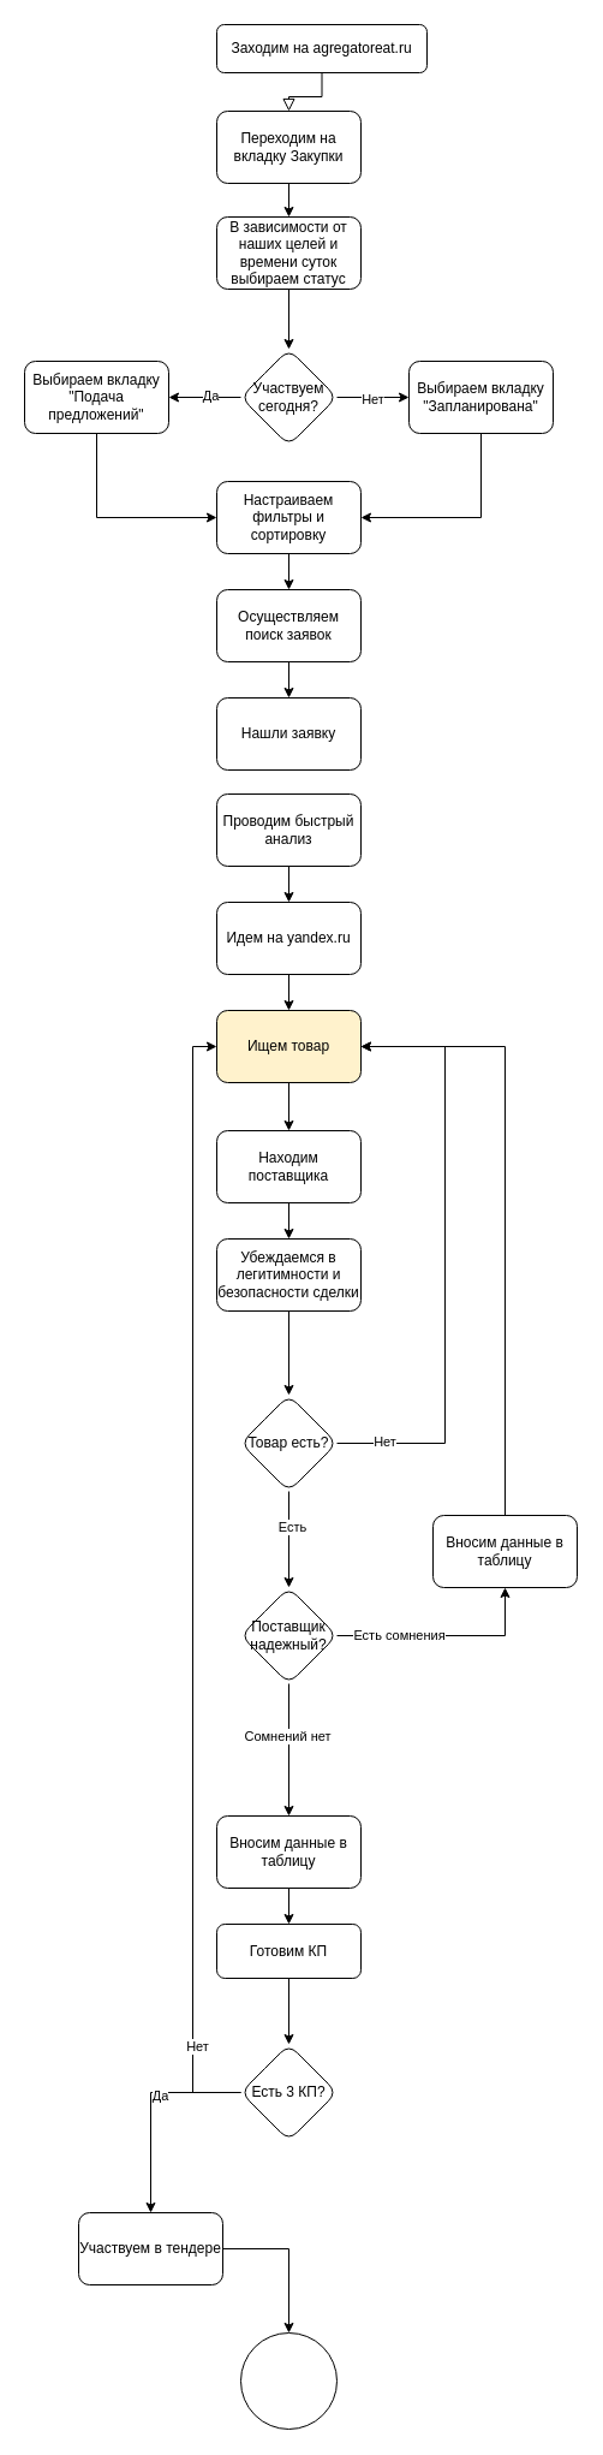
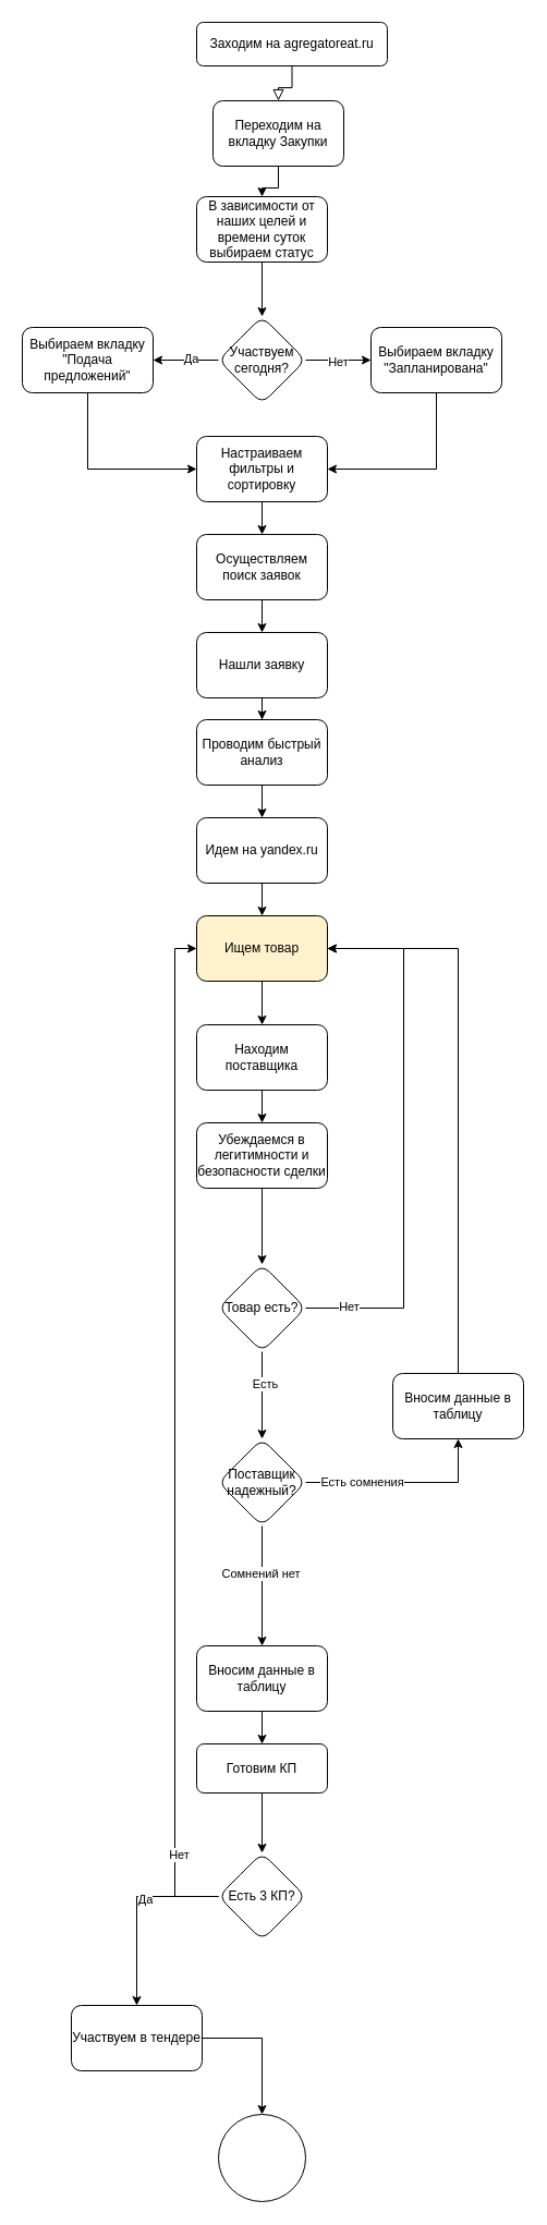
  <mxCell id="0" />
  <mxCell id="1" parent="0" />
  <mxCell id="2" value="" style="rounded=0;html=1;jettySize=auto;orthogonalLoop=1;fontSize=11;endArrow=block;endFill=0;endSize=8;strokeWidth=1;shadow=0;labelBackgroundColor=none;edgeStyle=orthogonalEdgeStyle;entryX=0.5;entryY=0;entryDx=0;entryDy=0;" edge="1" parent="1" source="3" target="5"><mxGeometry relative="1" as="geometry" /></mxCell>
  <mxCell id="3" value="Заходим на agregatoreat.ru" style="rounded=1;whiteSpace=wrap;html=1;fontSize=12;glass=0;strokeWidth=1;shadow=0;" vertex="1" parent="1"><mxGeometry x="180" y="20" width="175" height="40" as="geometry" /></mxCell>
  <mxCell id="4" value="" style="edgeStyle=orthogonalEdgeStyle;rounded=0;orthogonalLoop=1;jettySize=auto;html=1;" edge="1" parent="1" source="5" target="7"><mxGeometry relative="1" as="geometry" /></mxCell>
- <mxCell id="5" value="Переходим на вкладку Закупки" style="rounded=1;whiteSpace=wrap;html=1;" vertex="1" parent="1"><mxGeometry x="180" y="92" width="120" height="60" as="geometry" /></mxCell>
+ <mxCell id="5" value="Переходим на вкладку Закупки" style="rounded=1;whiteSpace=wrap;html=1;" vertex="1" parent="1"><mxGeometry x="195" y="92" width="120" height="60" as="geometry" /></mxCell>
  <mxCell id="6" value="" style="edgeStyle=orthogonalEdgeStyle;rounded=0;orthogonalLoop=1;jettySize=auto;html=1;" edge="1" parent="1" source="7" target="12"><mxGeometry relative="1" as="geometry" /></mxCell>
  <mxCell id="7" value="В зависимости от наших целей и времени суток выбираем статус" style="whiteSpace=wrap;html=1;rounded=1;" vertex="1" parent="1"><mxGeometry x="180" y="180" width="120" height="60" as="geometry" /></mxCell>
  <mxCell id="8" value="" style="edgeStyle=orthogonalEdgeStyle;rounded=0;orthogonalLoop=1;jettySize=auto;html=1;" edge="1" parent="1" source="12" target="14"><mxGeometry relative="1" as="geometry" /></mxCell>
  <mxCell id="9" value="Да" style="edgeLabel;html=1;align=center;verticalAlign=middle;resizable=0;points=[];" vertex="1" connectable="0" parent="8"><mxGeometry x="-0.133" y="-2" relative="1" as="geometry"><mxPoint as="offset" /></mxGeometry></mxCell>
  <mxCell id="10" value="" style="edgeStyle=orthogonalEdgeStyle;rounded=0;orthogonalLoop=1;jettySize=auto;html=1;" edge="1" parent="1" source="12" target="16"><mxGeometry relative="1" as="geometry" /></mxCell>
  <mxCell id="11" value="Нет" style="edgeLabel;html=1;align=center;verticalAlign=middle;resizable=0;points=[];" vertex="1" connectable="0" parent="10"><mxGeometry x="-0.033" y="-1" relative="1" as="geometry"><mxPoint as="offset" /></mxGeometry></mxCell>
  <mxCell id="12" value="Участвуем сегодня?" style="rhombus;whiteSpace=wrap;html=1;rounded=1;" vertex="1" parent="1"><mxGeometry x="200" y="290" width="80" height="80" as="geometry" /></mxCell>
  <mxCell id="13" value="" style="edgeStyle=orthogonalEdgeStyle;rounded=0;orthogonalLoop=1;jettySize=auto;html=1;entryX=0;entryY=0.5;entryDx=0;entryDy=0;exitX=0.5;exitY=1;exitDx=0;exitDy=0;" edge="1" parent="1" source="14" target="18"><mxGeometry relative="1" as="geometry" /></mxCell>
  <mxCell id="14" value="Выбираем вкладку &quot;Подача предложений&quot;" style="whiteSpace=wrap;html=1;rounded=1;" vertex="1" parent="1"><mxGeometry x="20" y="300" width="120" height="60" as="geometry" /></mxCell>
  <mxCell id="15" style="edgeStyle=orthogonalEdgeStyle;rounded=0;orthogonalLoop=1;jettySize=auto;html=1;entryX=1;entryY=0.5;entryDx=0;entryDy=0;exitX=0.5;exitY=1;exitDx=0;exitDy=0;" edge="1" parent="1" source="16" target="18"><mxGeometry relative="1" as="geometry" /></mxCell>
  <mxCell id="16" value="Выбираем вкладку &quot;Запланирована&quot;" style="whiteSpace=wrap;html=1;rounded=1;" vertex="1" parent="1"><mxGeometry x="340" y="300" width="120" height="60" as="geometry" /></mxCell>
  <mxCell id="17" value="" style="edgeStyle=orthogonalEdgeStyle;rounded=0;orthogonalLoop=1;jettySize=auto;html=1;" edge="1" parent="1" source="18" target="20"><mxGeometry relative="1" as="geometry" /></mxCell>
  <mxCell id="18" value="Настраиваем фильтры и сортировку" style="whiteSpace=wrap;html=1;rounded=1;" vertex="1" parent="1"><mxGeometry x="180" y="400" width="120" height="60" as="geometry" /></mxCell>
  <mxCell id="19" value="" style="edgeStyle=orthogonalEdgeStyle;rounded=0;orthogonalLoop=1;jettySize=auto;html=1;" edge="1" parent="1" source="20" target="22"><mxGeometry relative="1" as="geometry" /></mxCell>
  <mxCell id="20" value="Осуществляем поиск заявок" style="whiteSpace=wrap;html=1;rounded=1;" vertex="1" parent="1"><mxGeometry x="180" y="490" width="120" height="60" as="geometry" /></mxCell>
+ <mxCell id="21" value="" style="edgeStyle=orthogonalEdgeStyle;rounded=0;orthogonalLoop=1;jettySize=auto;html=1;" edge="1" parent="1" source="22" target="23"><mxGeometry relative="1" as="geometry" /></mxCell>
  <mxCell id="22" value="Нашли заявку" style="whiteSpace=wrap;html=1;rounded=1;" vertex="1" parent="1"><mxGeometry x="180" y="580" width="120" height="60" as="geometry" /></mxCell>
  <mxCell id="23" value="Проводим быстрый анализ" style="whiteSpace=wrap;html=1;rounded=1;" vertex="1" parent="1"><mxGeometry x="180" y="660" width="120" height="60" as="geometry" /></mxCell>
  <mxCell id="24" value="" style="edgeStyle=orthogonalEdgeStyle;rounded=0;orthogonalLoop=1;jettySize=auto;html=1;" edge="1" parent="1" source="23" target="26"><mxGeometry relative="1" as="geometry"><mxPoint x="240" y="720" as="sourcePoint" /><mxPoint x="240" y="980" as="targetPoint" /></mxGeometry></mxCell>
  <mxCell id="25" style="edgeStyle=orthogonalEdgeStyle;rounded=0;orthogonalLoop=1;jettySize=auto;html=1;entryX=0.5;entryY=0;entryDx=0;entryDy=0;" edge="1" parent="1" source="26" target="28"><mxGeometry relative="1" as="geometry" /></mxCell>
  <mxCell id="26" value="Идем на yandex.ru" style="rounded=1;whiteSpace=wrap;html=1;" vertex="1" parent="1"><mxGeometry x="180" y="750" width="120" height="60" as="geometry" /></mxCell>
  <mxCell id="27" value="" style="edgeStyle=orthogonalEdgeStyle;rounded=0;orthogonalLoop=1;jettySize=auto;html=1;" edge="1" parent="1" source="28" target="30"><mxGeometry relative="1" as="geometry" /></mxCell>
  <mxCell id="28" value="Ищем товар" style="rounded=1;whiteSpace=wrap;html=1;fillColor=#fff2cc;" vertex="1" parent="1"><mxGeometry x="180" y="840" width="120" height="60" as="geometry" /></mxCell>
  <mxCell id="29" value="" style="edgeStyle=orthogonalEdgeStyle;rounded=0;orthogonalLoop=1;jettySize=auto;html=1;" edge="1" parent="1" source="30" target="32"><mxGeometry relative="1" as="geometry" /></mxCell>
  <mxCell id="30" value="Находим поставщика" style="whiteSpace=wrap;html=1;rounded=1;" vertex="1" parent="1"><mxGeometry x="180" y="940" width="120" height="60" as="geometry" /></mxCell>
  <mxCell id="31" value="" style="edgeStyle=orthogonalEdgeStyle;rounded=0;orthogonalLoop=1;jettySize=auto;html=1;" edge="1" parent="1" source="32" target="37"><mxGeometry relative="1" as="geometry" /></mxCell>
  <mxCell id="32" value="Убеждаемся в легитимности и безопасности сделки" style="whiteSpace=wrap;html=1;rounded=1;" vertex="1" parent="1"><mxGeometry x="180" y="1030" width="120" height="60" as="geometry" /></mxCell>
  <mxCell id="33" style="edgeStyle=orthogonalEdgeStyle;rounded=0;orthogonalLoop=1;jettySize=auto;html=1;entryX=1;entryY=0.5;entryDx=0;entryDy=0;exitX=1;exitY=0.5;exitDx=0;exitDy=0;" edge="1" parent="1" source="37" target="28"><mxGeometry relative="1" as="geometry"><Array as="points"><mxPoint x="370" y="1200" /><mxPoint x="370" y="870" /></Array></mxGeometry></mxCell>
  <mxCell id="34" value="Нет" style="edgeLabel;html=1;align=center;verticalAlign=middle;resizable=0;points=[];" vertex="1" connectable="0" parent="33"><mxGeometry x="-0.841" y="2" relative="1" as="geometry"><mxPoint as="offset" /></mxGeometry></mxCell>
  <mxCell id="35" value="" style="edgeStyle=orthogonalEdgeStyle;rounded=0;orthogonalLoop=1;jettySize=auto;html=1;" edge="1" parent="1" source="37" target="42"><mxGeometry relative="1" as="geometry" /></mxCell>
  <mxCell id="36" value="Есть" style="edgeLabel;html=1;align=center;verticalAlign=middle;resizable=0;points=[];" vertex="1" connectable="0" parent="35"><mxGeometry x="-0.275" y="2" relative="1" as="geometry"><mxPoint as="offset" /></mxGeometry></mxCell>
  <mxCell id="37" value="Товар есть?" style="rhombus;whiteSpace=wrap;html=1;rounded=1;" vertex="1" parent="1"><mxGeometry x="200" y="1160" width="80" height="80" as="geometry" /></mxCell>
  <mxCell id="38" value="" style="edgeStyle=orthogonalEdgeStyle;rounded=0;orthogonalLoop=1;jettySize=auto;html=1;" edge="1" parent="1" source="42" target="44"><mxGeometry relative="1" as="geometry" /></mxCell>
  <mxCell id="39" value="Сомнений нет" style="edgeLabel;html=1;align=center;verticalAlign=middle;resizable=0;points=[];" vertex="1" connectable="0" parent="38"><mxGeometry x="-0.218" y="-2" relative="1" as="geometry"><mxPoint as="offset" /></mxGeometry></mxCell>
  <mxCell id="40" style="edgeStyle=orthogonalEdgeStyle;rounded=0;orthogonalLoop=1;jettySize=auto;html=1;entryX=0.5;entryY=1;entryDx=0;entryDy=0;" edge="1" parent="1" source="42" target="46"><mxGeometry relative="1" as="geometry" /></mxCell>
  <mxCell id="41" value="Есть сомнения" style="edgeLabel;html=1;align=center;verticalAlign=middle;resizable=0;points=[];" vertex="1" connectable="0" parent="40"><mxGeometry x="-0.435" y="1" relative="1" as="geometry"><mxPoint as="offset" /></mxGeometry></mxCell>
  <mxCell id="42" value="Поставщик надежный?" style="rhombus;whiteSpace=wrap;html=1;rounded=1;" vertex="1" parent="1"><mxGeometry x="200" y="1320" width="80" height="80" as="geometry" /></mxCell>
  <mxCell id="43" value="" style="edgeStyle=orthogonalEdgeStyle;rounded=0;orthogonalLoop=1;jettySize=auto;html=1;" edge="1" parent="1" source="44" target="48"><mxGeometry relative="1" as="geometry" /></mxCell>
  <mxCell id="44" value="Вносим данные в таблицу" style="whiteSpace=wrap;html=1;rounded=1;" vertex="1" parent="1"><mxGeometry x="180" y="1510" width="120" height="60" as="geometry" /></mxCell>
  <mxCell id="45" style="edgeStyle=orthogonalEdgeStyle;rounded=0;orthogonalLoop=1;jettySize=auto;html=1;entryX=1;entryY=0.5;entryDx=0;entryDy=0;exitX=0.5;exitY=0;exitDx=0;exitDy=0;" edge="1" parent="1" source="46" target="28"><mxGeometry relative="1" as="geometry" /></mxCell>
  <mxCell id="46" value="Вносим данные в таблицу" style="whiteSpace=wrap;html=1;rounded=1;" vertex="1" parent="1"><mxGeometry x="360" y="1260" width="120" height="60" as="geometry" /></mxCell>
  <mxCell id="47" value="" style="edgeStyle=orthogonalEdgeStyle;rounded=0;orthogonalLoop=1;jettySize=auto;html=1;" edge="1" parent="1" source="48" target="55"><mxGeometry relative="1" as="geometry" /></mxCell>
  <mxCell id="48" value="Готовим КП" style="whiteSpace=wrap;html=1;rounded=1;" vertex="1" parent="1"><mxGeometry x="180" y="1600" width="120" height="45" as="geometry" /></mxCell>
  <mxCell id="49" value="" style="edgeStyle=orthogonalEdgeStyle;rounded=0;orthogonalLoop=1;jettySize=auto;html=1;" edge="1" parent="1" source="50" target="56"><mxGeometry relative="1" as="geometry" /></mxCell>
  <mxCell id="50" value="Участвуем в тендере" style="whiteSpace=wrap;html=1;rounded=1;" vertex="1" parent="1"><mxGeometry x="65" y="1840" width="120" height="60" as="geometry" /></mxCell>
  <mxCell id="51" style="edgeStyle=orthogonalEdgeStyle;rounded=0;orthogonalLoop=1;jettySize=auto;html=1;" edge="1" parent="1" source="55" target="50"><mxGeometry relative="1" as="geometry" /></mxCell>
  <mxCell id="52" value="Да" style="edgeLabel;html=1;align=center;verticalAlign=middle;resizable=0;points=[];" vertex="1" connectable="0" parent="51"><mxGeometry x="-0.225" y="2" relative="1" as="geometry"><mxPoint as="offset" /></mxGeometry></mxCell>
  <mxCell id="53" style="edgeStyle=orthogonalEdgeStyle;rounded=0;orthogonalLoop=1;jettySize=auto;html=1;entryX=0;entryY=0.5;entryDx=0;entryDy=0;exitX=0;exitY=0.5;exitDx=0;exitDy=0;" edge="1" parent="1" source="55" target="28"><mxGeometry relative="1" as="geometry"><mxPoint x="70" y="1320" as="targetPoint" /></mxGeometry></mxCell>
  <mxCell id="54" value="Нет" style="edgeLabel;html=1;align=center;verticalAlign=middle;resizable=0;points=[];" vertex="1" connectable="0" parent="53"><mxGeometry x="-0.83" y="-3" relative="1" as="geometry"><mxPoint as="offset" /></mxGeometry></mxCell>
  <mxCell id="55" value="Есть 3 КП?" style="rhombus;whiteSpace=wrap;html=1;rounded=1;" vertex="1" parent="1"><mxGeometry x="200" y="1700" width="80" height="80" as="geometry" /></mxCell>
  <mxCell id="56" value="" style="ellipse;whiteSpace=wrap;html=1;rounded=1;" vertex="1" parent="1"><mxGeometry x="200" y="1940" width="80" height="80" as="geometry" /></mxCell>
